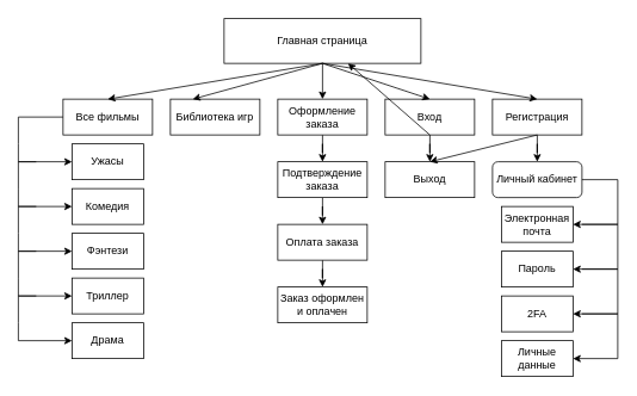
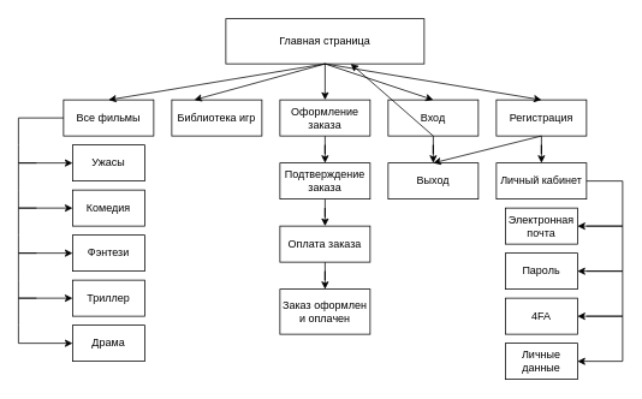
  <mxCell id="0" />
  <mxCell id="1" parent="0" />
  <mxCell id="2" value="Главная страница" style="rounded=0;whiteSpace=wrap;html=1;" vertex="1" parent="1"><mxGeometry x="250" y="20" width="220" height="50" as="geometry" /></mxCell>
  <mxCell id="3" value="Все фильмы" style="rounded=0;whiteSpace=wrap;html=1;" vertex="1" parent="1"><mxGeometry x="70" y="110" width="100" height="40" as="geometry" /></mxCell>
  <mxCell id="4" style="edgeStyle=orthogonalEdgeStyle;rounded=0;orthogonalLoop=1;jettySize=auto;html=1;exitX=0;exitY=0.75;exitDx=0;exitDy=0;" edge="1" parent="1" source="5"><mxGeometry relative="1" as="geometry"><mxPoint x="80" y="189.667" as="targetPoint" /></mxGeometry></mxCell>
  <mxCell id="5" value="Ужасы" style="rounded=0;whiteSpace=wrap;html=1;" vertex="1" parent="1"><mxGeometry x="80" y="160" width="80" height="40" as="geometry" /></mxCell>
  <mxCell id="6" value="Комедия" style="rounded=0;whiteSpace=wrap;html=1;" vertex="1" parent="1"><mxGeometry x="80" y="210" width="80" height="40" as="geometry" /></mxCell>
  <mxCell id="7" value="Триллер" style="rounded=0;whiteSpace=wrap;html=1;" vertex="1" parent="1"><mxGeometry x="80" y="310" width="80" height="40" as="geometry" /></mxCell>
  <mxCell id="8" value="Фэнтези" style="rounded=0;whiteSpace=wrap;html=1;" vertex="1" parent="1"><mxGeometry x="80" y="260" width="80" height="40" as="geometry" /></mxCell>
  <mxCell id="9" value="Драма" style="rounded=0;whiteSpace=wrap;html=1;" vertex="1" parent="1"><mxGeometry x="80" y="360" width="80" height="40" as="geometry" /></mxCell>
  <mxCell id="10" value="Библиотека игр" style="rounded=0;whiteSpace=wrap;html=1;" vertex="1" parent="1"><mxGeometry x="190" y="110" width="100" height="40" as="geometry" /></mxCell>
  <mxCell id="11" value="" style="edgeStyle=orthogonalEdgeStyle;rounded=0;orthogonalLoop=1;jettySize=auto;html=1;" edge="1" parent="1" source="12" target="18"><mxGeometry relative="1" as="geometry" /></mxCell>
  <mxCell id="12" value="Оформление заказа" style="rounded=0;whiteSpace=wrap;html=1;" vertex="1" parent="1"><mxGeometry x="310" y="110" width="100" height="40" as="geometry" /></mxCell>
  <mxCell id="13" value="" style="edgeStyle=orthogonalEdgeStyle;rounded=0;orthogonalLoop=1;jettySize=auto;html=1;" edge="1" parent="1" source="14" target="22"><mxGeometry relative="1" as="geometry" /></mxCell>
  <mxCell id="14" value="Регистрация" style="rounded=0;whiteSpace=wrap;html=1;" vertex="1" parent="1"><mxGeometry x="550" y="110" width="100" height="40" as="geometry" /></mxCell>
  <mxCell id="15" value="" style="edgeStyle=orthogonalEdgeStyle;rounded=0;orthogonalLoop=1;jettySize=auto;html=1;" edge="1" parent="1" source="16" target="27"><mxGeometry relative="1" as="geometry" /></mxCell>
  <mxCell id="16" value="Вход" style="rounded=0;whiteSpace=wrap;html=1;" vertex="1" parent="1"><mxGeometry x="430" y="110" width="100" height="40" as="geometry" /></mxCell>
  <mxCell id="17" value="" style="edgeStyle=orthogonalEdgeStyle;rounded=0;orthogonalLoop=1;jettySize=auto;html=1;" edge="1" parent="1" source="18" target="20"><mxGeometry relative="1" as="geometry" /></mxCell>
  <mxCell id="18" value="Подтверждение заказа" style="rounded=0;whiteSpace=wrap;html=1;" vertex="1" parent="1"><mxGeometry x="310" y="180" width="100" height="40" as="geometry" /></mxCell>
  <mxCell id="19" value="" style="edgeStyle=orthogonalEdgeStyle;rounded=0;orthogonalLoop=1;jettySize=auto;html=1;" edge="1" parent="1" source="20" target="21"><mxGeometry relative="1" as="geometry" /></mxCell>
  <mxCell id="20" value="Оплата заказа" style="rounded=0;whiteSpace=wrap;html=1;" vertex="1" parent="1"><mxGeometry x="310" y="250" width="100" height="40" as="geometry" /></mxCell>
- <mxCell id="21" value="Заказ оформлен и оплачен" style="rounded=0;whiteSpace=wrap;html=1;" vertex="1" parent="1"><mxGeometry x="310" y="320" width="100" height="40" as="geometry" /></mxCell>
- <mxCell id="22" value="Личный кабинет" style="whiteSpace=wrap;html=1;rounded=1;" vertex="1" parent="1"><mxGeometry x="550" y="180" width="100" height="40" as="geometry" /></mxCell>
+ <mxCell id="21" value="Заказ оформлен и оплачен" style="rounded=0;whiteSpace=wrap;html=1;" vertex="1" parent="1"><mxGeometry x="310" y="320" width="100" height="50" as="geometry" /></mxCell>
+ <mxCell id="22" value="Личный кабинет" style="rounded=0;whiteSpace=wrap;html=1;" vertex="1" parent="1"><mxGeometry x="550" y="180" width="100" height="40" as="geometry" /></mxCell>
  <mxCell id="23" value="Электронная почта" style="rounded=0;whiteSpace=wrap;html=1;" vertex="1" parent="1"><mxGeometry x="560" y="230" width="80" height="40" as="geometry" /></mxCell>
  <mxCell id="24" value="Пароль" style="rounded=0;whiteSpace=wrap;html=1;" vertex="1" parent="1"><mxGeometry x="560" y="280" width="80" height="40" as="geometry" /></mxCell>
- <mxCell id="25" value="2FA" style="rounded=0;whiteSpace=wrap;html=1;" vertex="1" parent="1"><mxGeometry x="560" y="330" width="80" height="40" as="geometry" /></mxCell>
+ <mxCell id="25" value="4FA" style="rounded=0;whiteSpace=wrap;html=1;" vertex="1" parent="1"><mxGeometry x="560" y="330" width="80" height="40" as="geometry" /></mxCell>
  <mxCell id="26" value="Личные данные" style="rounded=0;whiteSpace=wrap;html=1;" vertex="1" parent="1"><mxGeometry x="560" y="380" width="80" height="40" as="geometry" /></mxCell>
  <mxCell id="27" value="Выход" style="rounded=0;whiteSpace=wrap;html=1;" vertex="1" parent="1"><mxGeometry x="430" y="180" width="100" height="40" as="geometry" /></mxCell>
  <mxCell id="28" value="" style="endArrow=classic;html=1;rounded=0;entryX=0.25;entryY=0;entryDx=0;entryDy=0;" edge="1" parent="1" target="10"><mxGeometry width="50" height="50" relative="1" as="geometry"><mxPoint x="360" y="70" as="sourcePoint" /><mxPoint x="190" y="80" as="targetPoint" /></mxGeometry></mxCell>
  <mxCell id="29" value="" style="endArrow=classic;html=1;rounded=0;entryX=0.5;entryY=0;entryDx=0;entryDy=0;" edge="1" parent="1" target="3"><mxGeometry width="50" height="50" relative="1" as="geometry"><mxPoint x="360" y="70" as="sourcePoint" /><mxPoint x="225" y="120" as="targetPoint" /></mxGeometry></mxCell>
  <mxCell id="30" value="" style="endArrow=classic;html=1;rounded=0;entryX=0.5;entryY=0;entryDx=0;entryDy=0;exitX=0.5;exitY=1;exitDx=0;exitDy=0;" edge="1" parent="1" source="2" target="12"><mxGeometry width="50" height="50" relative="1" as="geometry"><mxPoint x="350" y="70" as="sourcePoint" /><mxPoint x="235" y="130" as="targetPoint" /></mxGeometry></mxCell>
  <mxCell id="31" value="" style="endArrow=classic;html=1;rounded=0;entryX=0.5;entryY=0;entryDx=0;entryDy=0;" edge="1" parent="1" target="14"><mxGeometry width="50" height="50" relative="1" as="geometry"><mxPoint x="360" y="70" as="sourcePoint" /><mxPoint x="245" y="140" as="targetPoint" /></mxGeometry></mxCell>
  <mxCell id="32" value="" style="endArrow=classic;html=1;rounded=0;entryX=0.5;entryY=0;entryDx=0;entryDy=0;" edge="1" parent="1" target="16"><mxGeometry width="50" height="50" relative="1" as="geometry"><mxPoint x="360" y="70" as="sourcePoint" /><mxPoint x="255" y="150" as="targetPoint" /></mxGeometry></mxCell>
  <mxCell id="33" value="" style="endArrow=classic;html=1;rounded=0;exitX=0;exitY=0.5;exitDx=0;exitDy=0;entryX=0;entryY=0.5;entryDx=0;entryDy=0;" edge="1" parent="1" source="3" target="5"><mxGeometry width="50" height="50" relative="1" as="geometry"><mxPoint x="-60" y="220" as="sourcePoint" /><mxPoint x="-10" y="170" as="targetPoint" /><Array as="points"><mxPoint x="20" y="130" /><mxPoint x="20" y="160" /><mxPoint x="20" y="180" /></Array></mxGeometry></mxCell>
  <mxCell id="34" value="" style="endArrow=classic;html=1;rounded=0;exitX=0;exitY=0.5;exitDx=0;exitDy=0;entryX=0;entryY=0.5;entryDx=0;entryDy=0;" edge="1" parent="1" target="6"><mxGeometry width="50" height="50" relative="1" as="geometry"><mxPoint x="40" y="180" as="sourcePoint" /><mxPoint x="70" y="230" as="targetPoint" /><Array as="points"><mxPoint x="20" y="180" /><mxPoint x="20" y="210" /><mxPoint x="20" y="230" /></Array></mxGeometry></mxCell>
  <mxCell id="35" value="" style="endArrow=classic;html=1;rounded=0;exitX=0;exitY=0.5;exitDx=0;exitDy=0;entryX=0;entryY=0.5;entryDx=0;entryDy=0;" edge="1" parent="1" target="8"><mxGeometry width="50" height="50" relative="1" as="geometry"><mxPoint x="40" y="230" as="sourcePoint" /><mxPoint x="70" y="280" as="targetPoint" /><Array as="points"><mxPoint x="20" y="230" /><mxPoint x="20" y="260" /><mxPoint x="20" y="280" /></Array></mxGeometry></mxCell>
  <mxCell id="36" value="" style="endArrow=classic;html=1;rounded=0;exitX=0;exitY=0.5;exitDx=0;exitDy=0;entryX=0;entryY=0.5;entryDx=0;entryDy=0;" edge="1" parent="1" target="7"><mxGeometry width="50" height="50" relative="1" as="geometry"><mxPoint x="40" y="280" as="sourcePoint" /><mxPoint x="70" y="330" as="targetPoint" /><Array as="points"><mxPoint x="20" y="280" /><mxPoint x="20" y="310" /><mxPoint x="20" y="330" /></Array></mxGeometry></mxCell>
  <mxCell id="37" value="" style="endArrow=classic;html=1;rounded=0;exitX=0;exitY=0.5;exitDx=0;exitDy=0;entryX=0;entryY=0.5;entryDx=0;entryDy=0;" edge="1" parent="1" target="9"><mxGeometry width="50" height="50" relative="1" as="geometry"><mxPoint x="40" y="330" as="sourcePoint" /><mxPoint x="70" y="380" as="targetPoint" /><Array as="points"><mxPoint x="20" y="330" /><mxPoint x="20" y="360" /><mxPoint x="20" y="380" /></Array></mxGeometry></mxCell>
  <mxCell id="38" value="" style="endArrow=classic;html=1;rounded=0;exitX=0.5;exitY=1;exitDx=0;exitDy=0;entryX=0.5;entryY=0;entryDx=0;entryDy=0;" edge="1" parent="1" source="14" target="27"><mxGeometry width="50" height="50" relative="1" as="geometry"><mxPoint x="660" y="180" as="sourcePoint" /><mxPoint x="710" y="130" as="targetPoint" /></mxGeometry></mxCell>
  <mxCell id="39" value="" style="endArrow=classic;html=1;rounded=0;exitX=0.5;exitY=1;exitDx=0;exitDy=0;" edge="1" parent="1" source="16" target="2"><mxGeometry width="50" height="50" relative="1" as="geometry"><mxPoint x="480" y="190" as="sourcePoint" /><mxPoint x="530" y="140" as="targetPoint" /></mxGeometry></mxCell>
  <mxCell id="40" value="" style="endArrow=classic;html=1;rounded=0;exitX=1;exitY=0.5;exitDx=0;exitDy=0;entryX=1;entryY=0.5;entryDx=0;entryDy=0;" edge="1" parent="1" source="22" target="23"><mxGeometry width="50" height="50" relative="1" as="geometry"><mxPoint x="660" y="220" as="sourcePoint" /><mxPoint x="710" y="170" as="targetPoint" /><Array as="points"><mxPoint x="690" y="200" /><mxPoint x="690" y="250" /></Array></mxGeometry></mxCell>
  <mxCell id="41" value="" style="endArrow=classic;html=1;rounded=0;exitX=1;exitY=0.5;exitDx=0;exitDy=0;entryX=1;entryY=0.5;entryDx=0;entryDy=0;" edge="1" parent="1"><mxGeometry width="50" height="50" relative="1" as="geometry"><mxPoint x="650" y="250" as="sourcePoint" /><mxPoint x="640" y="300" as="targetPoint" /><Array as="points"><mxPoint x="690" y="250" /><mxPoint x="690" y="300" /></Array></mxGeometry></mxCell>
  <mxCell id="42" value="" style="endArrow=classic;html=1;rounded=0;exitX=1;exitY=0.5;exitDx=0;exitDy=0;entryX=1;entryY=0.5;entryDx=0;entryDy=0;" edge="1" parent="1"><mxGeometry width="50" height="50" relative="1" as="geometry"><mxPoint x="650" y="300" as="sourcePoint" /><mxPoint x="640" y="350" as="targetPoint" /><Array as="points"><mxPoint x="690" y="300" /><mxPoint x="690" y="350" /></Array></mxGeometry></mxCell>
  <mxCell id="43" value="" style="endArrow=classic;html=1;rounded=0;exitX=1;exitY=0.5;exitDx=0;exitDy=0;entryX=1;entryY=0.5;entryDx=0;entryDy=0;" edge="1" parent="1"><mxGeometry width="50" height="50" relative="1" as="geometry"><mxPoint x="650" y="350" as="sourcePoint" /><mxPoint x="640" y="400" as="targetPoint" /><Array as="points"><mxPoint x="690" y="350" /><mxPoint x="690" y="400" /></Array></mxGeometry></mxCell>
